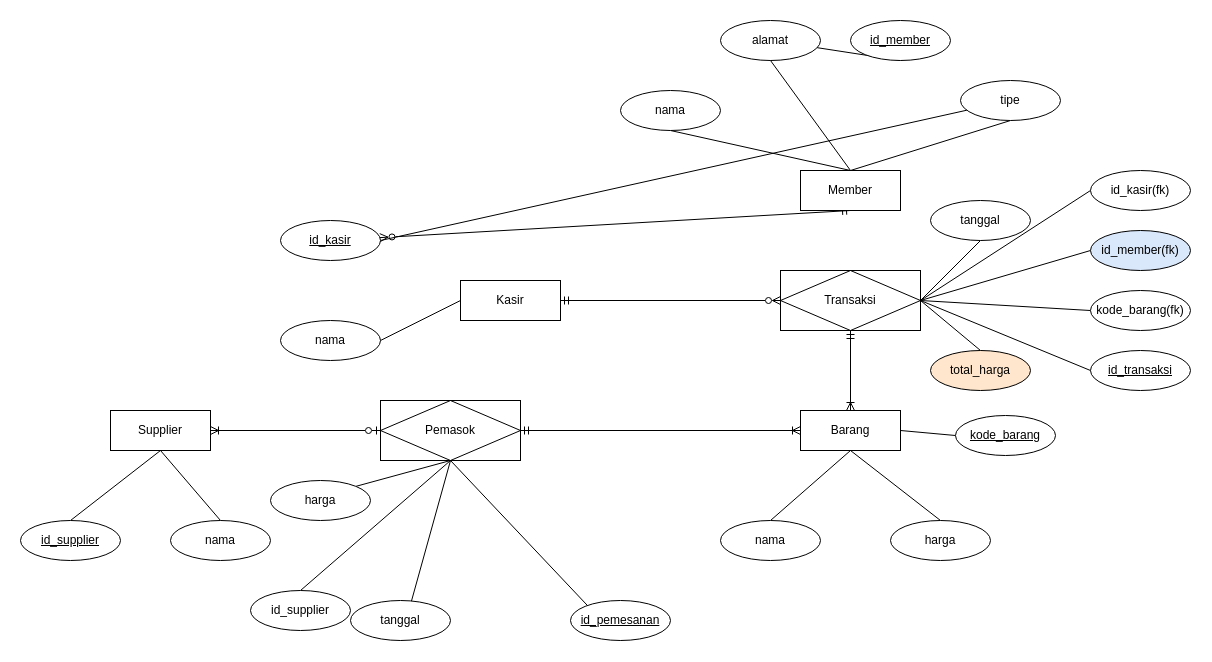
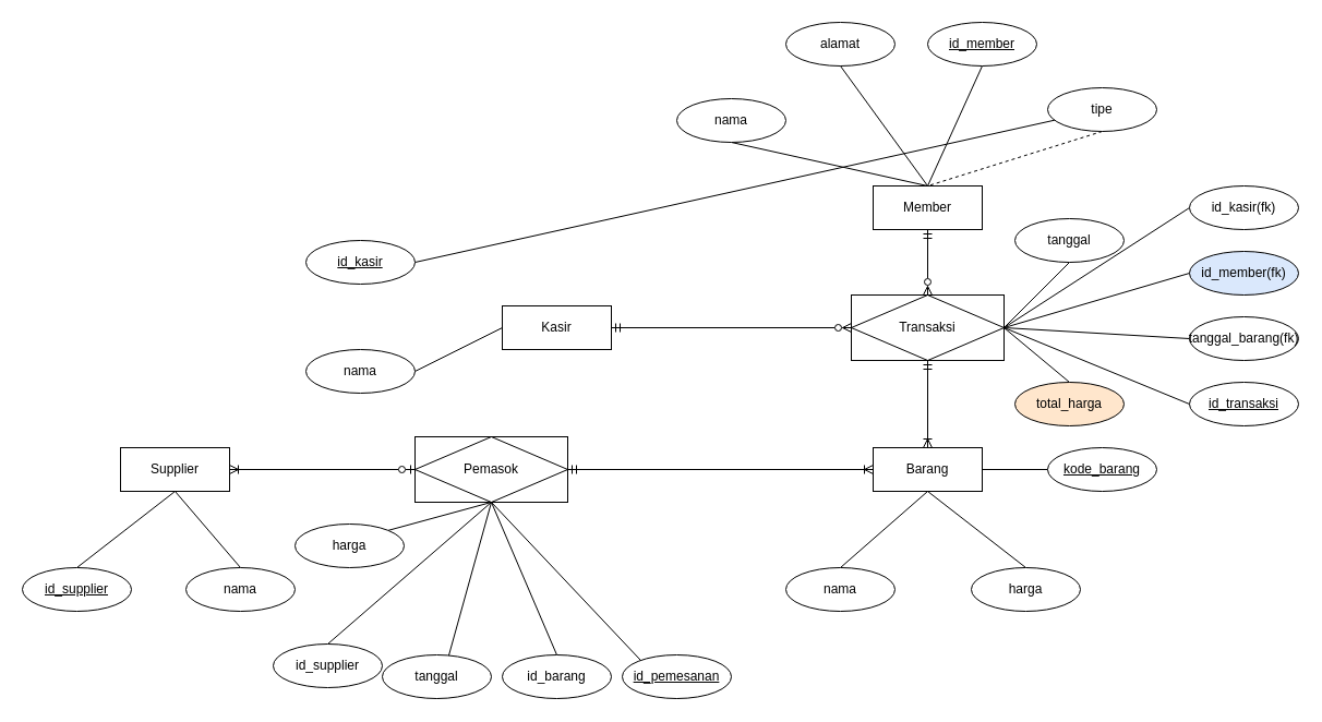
  <mxCell id="0" />
  <mxCell id="1" parent="0" />
- <mxCell id="2" style="edgeStyle=none;rounded=0;orthogonalLoop=1;jettySize=auto;html=1;exitX=0.5;exitY=1;exitDx=0;exitDy=0;startArrow=ERmandOne;startFill=0;endArrow=ERzeroToMany;endFill=0;" parent="1" source="3" target="54" edge="1"><mxGeometry relative="1" as="geometry" /></mxCell>
+ <mxCell id="2" style="edgeStyle=none;rounded=0;orthogonalLoop=1;jettySize=auto;html=1;exitX=0.5;exitY=1;exitDx=0;exitDy=0;entryX=0.5;entryY=0;entryDx=0;entryDy=0;startArrow=ERmandOne;startFill=0;endArrow=ERzeroToMany;endFill=0;" parent="1" source="3" target="12" edge="1"><mxGeometry relative="1" as="geometry" /></mxCell>
  <mxCell id="3" value="Member" style="whiteSpace=wrap;html=1;align=center;" parent="1" vertex="1"><mxGeometry x="800" y="170" width="100" height="40" as="geometry" /></mxCell>
  <mxCell id="4" style="edgeStyle=none;rounded=0;orthogonalLoop=1;jettySize=auto;html=1;exitX=0.5;exitY=0;exitDx=0;exitDy=0;entryX=0.5;entryY=1;entryDx=0;entryDy=0;startArrow=ERoneToMany;startFill=0;endArrow=ERmandOne;endFill=0;" parent="1" source="8" target="12" edge="1"><mxGeometry relative="1" as="geometry" /></mxCell>
  <mxCell id="5" style="edgeStyle=none;rounded=0;orthogonalLoop=1;jettySize=auto;html=1;exitX=1;exitY=0.5;exitDx=0;exitDy=0;entryX=0;entryY=0.5;entryDx=0;entryDy=0;startArrow=none;startFill=0;endArrow=none;endFill=0;" parent="1" source="8" target="22" edge="1"><mxGeometry relative="1" as="geometry" /></mxCell>
  <mxCell id="6" style="edgeStyle=none;rounded=0;orthogonalLoop=1;jettySize=auto;html=1;exitX=0.5;exitY=1;exitDx=0;exitDy=0;entryX=0.5;entryY=0;entryDx=0;entryDy=0;startArrow=none;startFill=0;endArrow=none;endFill=0;" parent="1" source="8" target="23" edge="1"><mxGeometry relative="1" as="geometry" /></mxCell>
  <mxCell id="7" style="edgeStyle=none;rounded=0;orthogonalLoop=1;jettySize=auto;html=1;exitX=0.5;exitY=1;exitDx=0;exitDy=0;entryX=0.5;entryY=0;entryDx=0;entryDy=0;startArrow=none;startFill=0;endArrow=none;endFill=0;" parent="1" source="8" target="34" edge="1"><mxGeometry relative="1" as="geometry" /></mxCell>
  <mxCell id="8" value="Barang" style="whiteSpace=wrap;html=1;align=center;" parent="1" vertex="1"><mxGeometry x="800" y="410" width="100" height="40" as="geometry" /></mxCell>
  <mxCell id="9" style="edgeStyle=none;rounded=0;orthogonalLoop=1;jettySize=auto;html=1;exitX=1;exitY=0.5;exitDx=0;exitDy=0;entryX=0;entryY=0.5;entryDx=0;entryDy=0;startArrow=none;startFill=0;endArrow=none;endFill=0;" parent="1" source="12" target="29" edge="1"><mxGeometry relative="1" as="geometry" /></mxCell>
  <mxCell id="10" style="edgeStyle=none;rounded=0;orthogonalLoop=1;jettySize=auto;html=1;exitX=1;exitY=0.5;exitDx=0;exitDy=0;entryX=0;entryY=0.5;entryDx=0;entryDy=0;startArrow=none;startFill=0;endArrow=none;endFill=0;" parent="1" source="12" target="30" edge="1"><mxGeometry relative="1" as="geometry" /></mxCell>
  <mxCell id="11" style="edgeStyle=none;rounded=0;orthogonalLoop=1;jettySize=auto;html=1;exitX=1;exitY=0.5;exitDx=0;exitDy=0;entryX=0;entryY=0.5;entryDx=0;entryDy=0;startArrow=none;startFill=0;endArrow=none;endFill=0;" parent="1" source="12" target="31" edge="1"><mxGeometry relative="1" as="geometry" /></mxCell>
  <mxCell id="12" value="Transaksi" style="shape=associativeEntity;whiteSpace=wrap;html=1;align=center;" parent="1" vertex="1"><mxGeometry x="780" y="270" width="140" height="60" as="geometry" /></mxCell>
  <mxCell id="13" value="Supplier" style="whiteSpace=wrap;html=1;align=center;" parent="1" vertex="1"><mxGeometry x="110" y="410" width="100" height="40" as="geometry" /></mxCell>
  <mxCell id="14" style="edgeStyle=none;rounded=0;orthogonalLoop=1;jettySize=auto;html=1;exitX=0.5;exitY=1;exitDx=0;exitDy=0;entryX=0.5;entryY=0;entryDx=0;entryDy=0;startArrow=none;startFill=0;endArrow=none;endFill=0;" parent="1" source="15" target="3" edge="1"><mxGeometry relative="1" as="geometry"><mxPoint x="610" y="170" as="targetPoint" /></mxGeometry></mxCell>
  <mxCell id="15" value="nama" style="ellipse;whiteSpace=wrap;html=1;align=center;" parent="1" vertex="1"><mxGeometry x="620" y="90" width="100" height="40" as="geometry" /></mxCell>
  <mxCell id="16" value="alamat" style="ellipse;whiteSpace=wrap;html=1;align=center;" parent="1" vertex="1"><mxGeometry x="720" y="20" width="100" height="40" as="geometry" /></mxCell>
  <mxCell id="17" value="" style="endArrow=none;html=1;rounded=0;exitX=0.5;exitY=1;exitDx=0;exitDy=0;entryX=0.5;entryY=0;entryDx=0;entryDy=0;" parent="1" source="16" target="3" edge="1"><mxGeometry relative="1" as="geometry"><mxPoint x="620" y="120" as="sourcePoint" /><mxPoint x="610" y="170" as="targetPoint" /></mxGeometry></mxCell>
- <mxCell id="18" style="edgeStyle=none;rounded=0;orthogonalLoop=1;jettySize=auto;html=1;exitX=0.5;exitY=1;exitDx=0;exitDy=0;startArrow=none;startFill=0;endArrow=none;endFill=0;" parent="1" source="19" target="16" edge="1"><mxGeometry relative="1" as="geometry" /></mxCell>
+ <mxCell id="18" style="edgeStyle=none;rounded=0;orthogonalLoop=1;jettySize=auto;html=1;exitX=0.5;exitY=1;exitDx=0;exitDy=0;entryX=0.5;entryY=0;entryDx=0;entryDy=0;startArrow=none;startFill=0;endArrow=none;endFill=0;" parent="1" source="19" target="3" edge="1"><mxGeometry relative="1" as="geometry" /></mxCell>
  <mxCell id="19" value="&lt;u&gt;id_member&lt;/u&gt;" style="ellipse;whiteSpace=wrap;html=1;align=center;" parent="1" vertex="1"><mxGeometry x="850" y="20" width="100" height="40" as="geometry" /></mxCell>
- <mxCell id="20" style="edgeStyle=none;rounded=0;orthogonalLoop=1;jettySize=auto;html=1;exitX=0.5;exitY=1;exitDx=0;exitDy=0;entryX=0.5;entryY=0;entryDx=0;entryDy=0;startArrow=none;startFill=0;endArrow=none;endFill=0;" parent="1" source="21" target="3" edge="1"><mxGeometry relative="1" as="geometry" /></mxCell>
+ <mxCell id="20" style="edgeStyle=none;rounded=0;orthogonalLoop=1;jettySize=auto;html=1;exitX=0.5;exitY=1;exitDx=0;exitDy=0;entryX=0.5;entryY=0;entryDx=0;entryDy=0;startArrow=none;startFill=0;endArrow=none;endFill=0;dashed=1;" parent="1" source="21" target="3" edge="1"><mxGeometry relative="1" as="geometry" /></mxCell>
  <mxCell id="21" value="tipe" style="ellipse;whiteSpace=wrap;html=1;align=center;" parent="1" vertex="1"><mxGeometry x="960" y="80" width="100" height="40" as="geometry" /></mxCell>
- <mxCell id="22" value="kode_barang" style="ellipse;whiteSpace=wrap;html=1;align=center;fontStyle=4" parent="1" vertex="1"><mxGeometry x="955" y="415" width="100" height="40" as="geometry" /></mxCell>
+ <mxCell id="22" value="kode_barang" style="ellipse;whiteSpace=wrap;html=1;align=center;fontStyle=4" parent="1" vertex="1"><mxGeometry x="960" y="410" width="100" height="40" as="geometry" /></mxCell>
  <mxCell id="23" value="nama" style="ellipse;whiteSpace=wrap;html=1;align=center;" parent="1" vertex="1"><mxGeometry x="720" y="520" width="100" height="40" as="geometry" /></mxCell>
+ <mxCell id="24" style="edgeStyle=none;rounded=0;orthogonalLoop=1;jettySize=auto;html=1;exitX=0.5;exitY=1;exitDx=0;exitDy=0;entryX=0.5;entryY=0;entryDx=0;entryDy=0;startArrow=none;startFill=0;endArrow=none;endFill=0;" parent="1" source="28" target="37" edge="1"><mxGeometry relative="1" as="geometry" /></mxCell>
  <mxCell id="25" style="edgeStyle=none;rounded=0;orthogonalLoop=1;jettySize=auto;html=1;exitX=0.5;exitY=1;exitDx=0;exitDy=0;entryX=0.5;entryY=0;entryDx=0;entryDy=0;startArrow=none;startFill=0;endArrow=none;endFill=0;" parent="1" source="28" target="42" edge="1"><mxGeometry relative="1" as="geometry" /></mxCell>
  <mxCell id="26" style="edgeStyle=none;rounded=0;orthogonalLoop=1;jettySize=auto;html=1;exitX=1;exitY=0.5;exitDx=0;exitDy=0;entryX=0;entryY=0.5;entryDx=0;entryDy=0;startArrow=ERmandOne;startFill=0;endArrow=ERoneToMany;endFill=0;" parent="1" source="28" target="8" edge="1"><mxGeometry relative="1" as="geometry"><mxPoint x="540" y="430" as="sourcePoint" /></mxGeometry></mxCell>
  <mxCell id="27" value="" style="edgeStyle=none;rounded=0;orthogonalLoop=1;jettySize=auto;html=1;startArrow=ERzeroToOne;startFill=0;endArrow=ERoneToMany;endFill=0;" parent="1" source="28" target="13" edge="1"><mxGeometry relative="1" as="geometry" /></mxCell>
  <mxCell id="28" value="Pemasok" style="shape=associativeEntity;whiteSpace=wrap;html=1;align=center;" parent="1" vertex="1"><mxGeometry x="380" y="400" width="140" height="60" as="geometry" /></mxCell>
  <mxCell id="29" value="id_member(fk)" style="ellipse;whiteSpace=wrap;html=1;align=center;fillColor=#dae8fc;" parent="1" vertex="1"><mxGeometry x="1090" y="230" width="100" height="40" as="geometry" /></mxCell>
- <mxCell id="30" value="kode_barang(fk)" style="ellipse;whiteSpace=wrap;html=1;align=center;" parent="1" vertex="1"><mxGeometry x="1090" y="290" width="100" height="40" as="geometry" /></mxCell>
+ <mxCell id="30" value="tanggal_barang(fk)" style="ellipse;whiteSpace=wrap;html=1;align=center;" parent="1" vertex="1"><mxGeometry x="1090" y="290" width="100" height="40" as="geometry" /></mxCell>
  <mxCell id="31" value="id_transaksi" style="ellipse;whiteSpace=wrap;html=1;align=center;fontStyle=4" parent="1" vertex="1"><mxGeometry x="1090" y="350" width="100" height="40" as="geometry" /></mxCell>
  <mxCell id="32" style="edgeStyle=none;rounded=0;orthogonalLoop=1;jettySize=auto;html=1;exitX=0.5;exitY=1;exitDx=0;exitDy=0;entryX=1;entryY=0.5;entryDx=0;entryDy=0;startArrow=none;startFill=0;endArrow=none;endFill=0;" parent="1" source="33" target="12" edge="1"><mxGeometry relative="1" as="geometry" /></mxCell>
  <mxCell id="33" value="tanggal" style="ellipse;whiteSpace=wrap;html=1;align=center;" parent="1" vertex="1"><mxGeometry x="930" y="200" width="100" height="40" as="geometry" /></mxCell>
  <mxCell id="34" value="harga" style="ellipse;whiteSpace=wrap;html=1;align=center;" parent="1" vertex="1"><mxGeometry x="890" y="520" width="100" height="40" as="geometry" /></mxCell>
  <mxCell id="35" style="edgeStyle=none;rounded=0;orthogonalLoop=1;jettySize=auto;html=1;exitX=0.5;exitY=0;exitDx=0;exitDy=0;entryX=1;entryY=0.5;entryDx=0;entryDy=0;startArrow=none;startFill=0;endArrow=none;endFill=0;" parent="1" source="36" target="12" edge="1"><mxGeometry relative="1" as="geometry" /></mxCell>
  <mxCell id="36" value="total_harga" style="ellipse;whiteSpace=wrap;html=1;align=center;fillColor=#ffe6cc;" parent="1" vertex="1"><mxGeometry x="930" y="350" width="100" height="40" as="geometry" /></mxCell>
+ <mxCell id="37" value="id_barang" style="ellipse;whiteSpace=wrap;html=1;align=center;fontStyle=0" parent="1" vertex="1"><mxGeometry x="460" y="600" width="100" height="40" as="geometry" /></mxCell>
  <mxCell id="38" style="edgeStyle=none;rounded=0;orthogonalLoop=1;jettySize=auto;html=1;exitX=0.5;exitY=0;exitDx=0;exitDy=0;entryX=0.5;entryY=1;entryDx=0;entryDy=0;startArrow=none;startFill=0;endArrow=none;endFill=0;" parent="1" source="39" target="13" edge="1"><mxGeometry relative="1" as="geometry" /></mxCell>
  <mxCell id="39" value="id_supplier" style="ellipse;whiteSpace=wrap;html=1;align=center;fontStyle=4" parent="1" vertex="1"><mxGeometry x="20" y="520" width="100" height="40" as="geometry" /></mxCell>
  <mxCell id="40" style="edgeStyle=none;rounded=0;orthogonalLoop=1;jettySize=auto;html=1;exitX=0.5;exitY=0;exitDx=0;exitDy=0;entryX=0.5;entryY=1;entryDx=0;entryDy=0;startArrow=none;startFill=0;endArrow=none;endFill=0;" parent="1" source="41" target="13" edge="1"><mxGeometry relative="1" as="geometry" /></mxCell>
  <mxCell id="41" value="nama" style="ellipse;whiteSpace=wrap;html=1;align=center;" parent="1" vertex="1"><mxGeometry x="170" y="520" width="100" height="40" as="geometry" /></mxCell>
  <mxCell id="42" value="id_supplier" style="ellipse;whiteSpace=wrap;html=1;align=center;fontStyle=0" parent="1" vertex="1"><mxGeometry x="250" y="590" width="100" height="40" as="geometry" /></mxCell>
  <mxCell id="43" style="edgeStyle=none;rounded=0;orthogonalLoop=1;jettySize=auto;html=1;exitX=0.5;exitY=1;exitDx=0;exitDy=0;entryX=0.5;entryY=1;entryDx=0;entryDy=0;startArrow=none;startFill=0;endArrow=none;endFill=0;" parent="1" source="44" target="28" edge="1"><mxGeometry relative="1" as="geometry" /></mxCell>
  <mxCell id="44" value="id_pemesanan" style="ellipse;whiteSpace=wrap;html=1;align=center;fontStyle=4" parent="1" vertex="1"><mxGeometry x="570" y="600" width="100" height="40" as="geometry" /></mxCell>
  <mxCell id="45" style="edgeStyle=none;rounded=0;orthogonalLoop=1;jettySize=auto;html=1;exitX=0.5;exitY=1;exitDx=0;exitDy=0;entryX=0.5;entryY=1;entryDx=0;entryDy=0;startArrow=none;startFill=0;endArrow=none;endFill=0;" parent="1" source="46" target="28" edge="1"><mxGeometry relative="1" as="geometry" /></mxCell>
  <mxCell id="46" value="tanggal" style="ellipse;whiteSpace=wrap;html=1;align=center;" parent="1" vertex="1"><mxGeometry x="350" y="600" width="100" height="40" as="geometry" /></mxCell>
  <mxCell id="47" style="edgeStyle=none;rounded=0;orthogonalLoop=1;jettySize=auto;html=1;exitX=1;exitY=0.5;exitDx=0;exitDy=0;entryX=0;entryY=0.5;entryDx=0;entryDy=0;startArrow=ERmandOne;startFill=0;endArrow=ERzeroToMany;endFill=0;" parent="1" source="48" target="12" edge="1"><mxGeometry relative="1" as="geometry" /></mxCell>
  <mxCell id="48" value="Kasir" style="whiteSpace=wrap;html=1;align=center;" parent="1" vertex="1"><mxGeometry x="460" y="280" width="100" height="40" as="geometry" /></mxCell>
  <mxCell id="49" style="edgeStyle=none;rounded=0;orthogonalLoop=1;jettySize=auto;html=1;exitX=0;exitY=0.5;exitDx=0;exitDy=0;entryX=1;entryY=0.5;entryDx=0;entryDy=0;startArrow=none;startFill=0;endArrow=none;endFill=0;" parent="1" source="50" target="12" edge="1"><mxGeometry relative="1" as="geometry" /></mxCell>
  <mxCell id="50" value="id_kasir(fk)" style="ellipse;whiteSpace=wrap;html=1;align=center;" parent="1" vertex="1"><mxGeometry x="1090" y="170" width="100" height="40" as="geometry" /></mxCell>
  <mxCell id="51" style="edgeStyle=none;rounded=0;orthogonalLoop=1;jettySize=auto;html=1;exitX=1;exitY=0.5;exitDx=0;exitDy=0;entryX=0;entryY=0.5;entryDx=0;entryDy=0;startArrow=none;startFill=0;endArrow=none;endFill=0;" parent="1" source="52" target="48" edge="1"><mxGeometry relative="1" as="geometry" /></mxCell>
  <mxCell id="52" value="nama" style="ellipse;whiteSpace=wrap;html=1;align=center;" parent="1" vertex="1"><mxGeometry x="280" y="320" width="100" height="40" as="geometry" /></mxCell>
  <mxCell id="53" style="edgeStyle=none;rounded=0;orthogonalLoop=1;jettySize=auto;html=1;exitX=1;exitY=0.5;exitDx=0;exitDy=0;startArrow=none;startFill=0;endArrow=none;endFill=0;" parent="1" source="54" target="21" edge="1"><mxGeometry relative="1" as="geometry" /></mxCell>
  <mxCell id="54" value="id_kasir" style="ellipse;whiteSpace=wrap;html=1;align=center;fontStyle=4" parent="1" vertex="1"><mxGeometry x="280" y="220" width="100" height="40" as="geometry" /></mxCell>
  <mxCell id="55" style="edgeStyle=none;rounded=0;orthogonalLoop=1;jettySize=auto;html=1;exitX=1;exitY=0;exitDx=0;exitDy=0;entryX=0.5;entryY=1;entryDx=0;entryDy=0;startArrow=none;startFill=0;endArrow=none;endFill=0;" parent="1" source="56" target="28" edge="1"><mxGeometry relative="1" as="geometry" /></mxCell>
  <mxCell id="56" value="harga" style="ellipse;whiteSpace=wrap;html=1;align=center;" parent="1" vertex="1"><mxGeometry x="270" y="480" width="100" height="40" as="geometry" /></mxCell>
